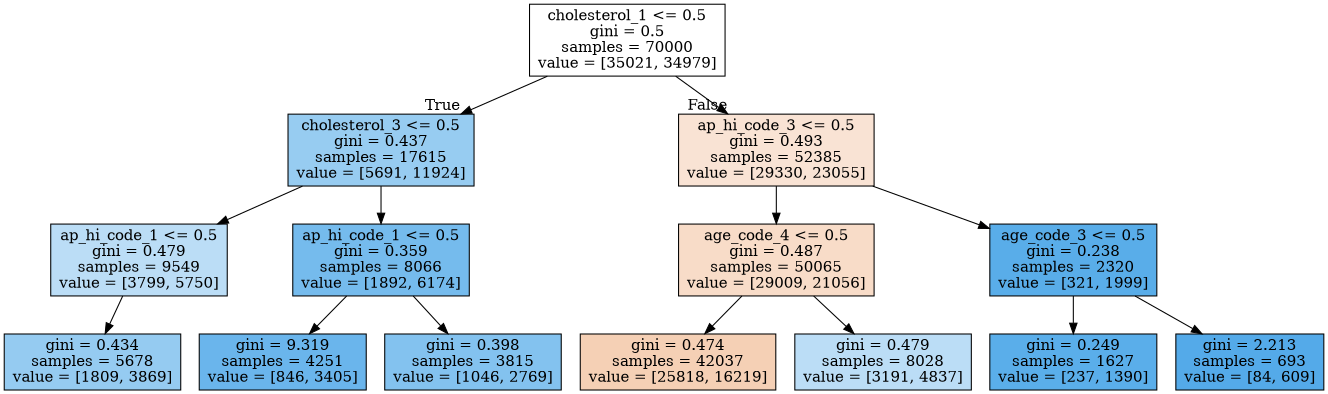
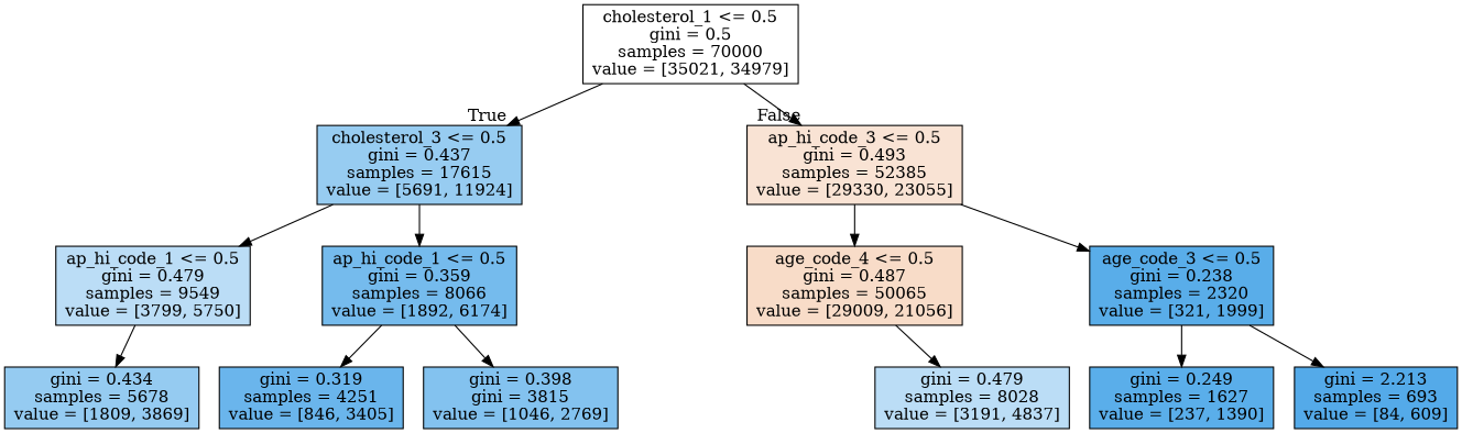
  digraph {
    node [color=black fillcolor="#399de557" shape=box style=filled]
    n1 [fillcolor="#e5813900" label="cholesterol_1 <= 0.5\ngini = 0.5\nsamples = 70000\nvalue = [35021, 34979]"]
    n2 [fillcolor="#399de585" label="cholesterol_3 <= 0.5\ngini = 0.437\nsamples = 17615\nvalue = [5691, 11924]"]
    n3 [fillcolor="#e5813937" label="ap_hi_code_3 <= 0.5\ngini = 0.493\nsamples = 52385\nvalue = [29330, 23055]"]
    n4 [label="ap_hi_code_1 <= 0.5\ngini = 0.479\nsamples = 9549\nvalue = [3799, 5750]"]
    n5 [fillcolor="#399de5b1" label="ap_hi_code_1 <= 0.5\ngini = 0.359\nsamples = 8066\nvalue = [1892, 6174]"]
    n6 [fillcolor="#e5813946" label="age_code_4 <= 0.5\ngini = 0.487\nsamples = 50065\nvalue = [29009, 21056]"]
    n7 [fillcolor="#399de5d6" label="age_code_3 <= 0.5\ngini = 0.238\nsamples = 2320\nvalue = [321, 1999]"]
    n8 [fillcolor="#399de588" label="gini = 0.434\nsamples = 5678\nvalue = [1809, 3869]"]
-   n9 [fillcolor="#399de5c0" label="gini = 9.319\nsamples = 4251\nvalue = [846, 3405]"]
-   n10 [fillcolor="#399de59f" label="gini = 0.398\nsamples = 3815\nvalue = [1046, 2769]"]
-   n11 [fillcolor="#e581395f" label="gini = 0.474\nsamples = 42037\nvalue = [25818, 16219]"]
+   n9 [fillcolor="#399de5c0" label="gini = 0.319\nsamples = 4251\nvalue = [846, 3405]"]
+   n10 [fillcolor="#399de59f" label="gini = 0.398\ngini = 3815\nvalue = [1046, 2769]"]
    n12 [label="gini = 0.479\nsamples = 8028\nvalue = [3191, 4837]"]
    n13 [fillcolor="#399de5d4" label="gini = 0.249\nsamples = 1627\nvalue = [237, 1390]"]
    n14 [fillcolor="#399de5dc" label="gini = 2.213\nsamples = 693\nvalue = [84, 609]"]
    n1 -> n2 [headlabel=True labelangle=45 labeldistance=2.5]
    n1 -> n3 [headlabel=False labelangle=-45 labeldistance=2.5]
    n2 -> n4
    n2 -> n5
    n3 -> n6
    n3 -> n7
    n4 -> n8
    n5 -> n9
    n5 -> n10
-   n6 -> n11
    n6 -> n12
    n7 -> n13
    n7 -> n14
  }
